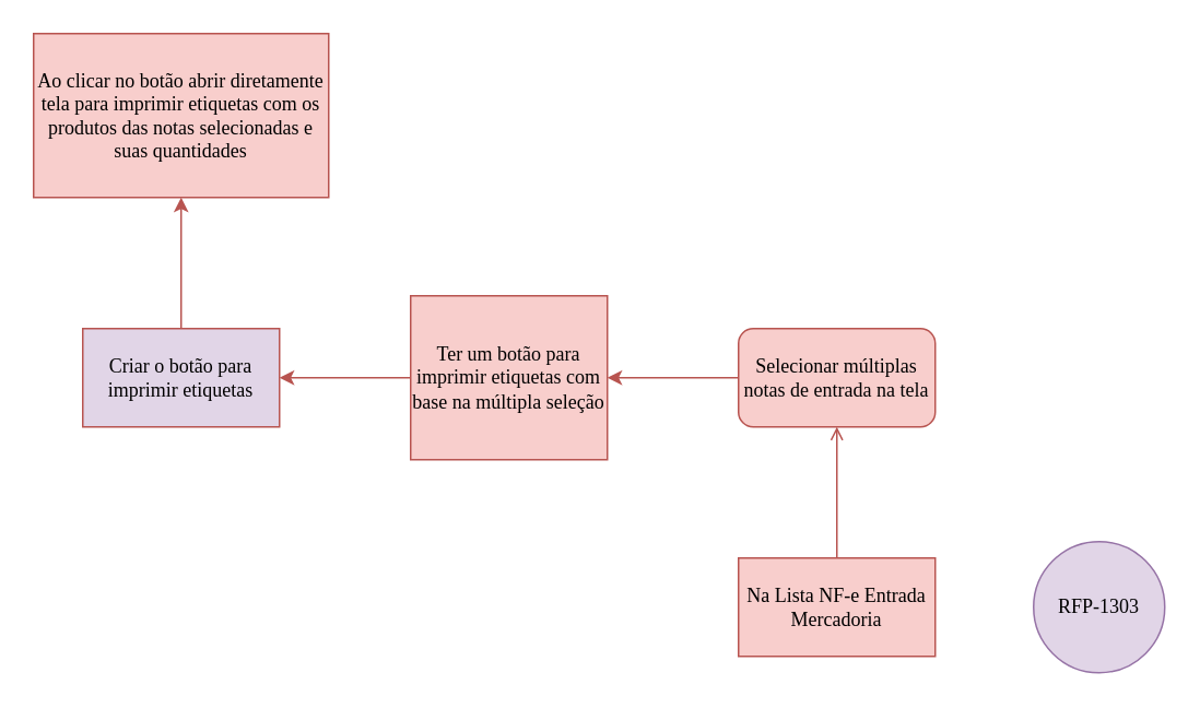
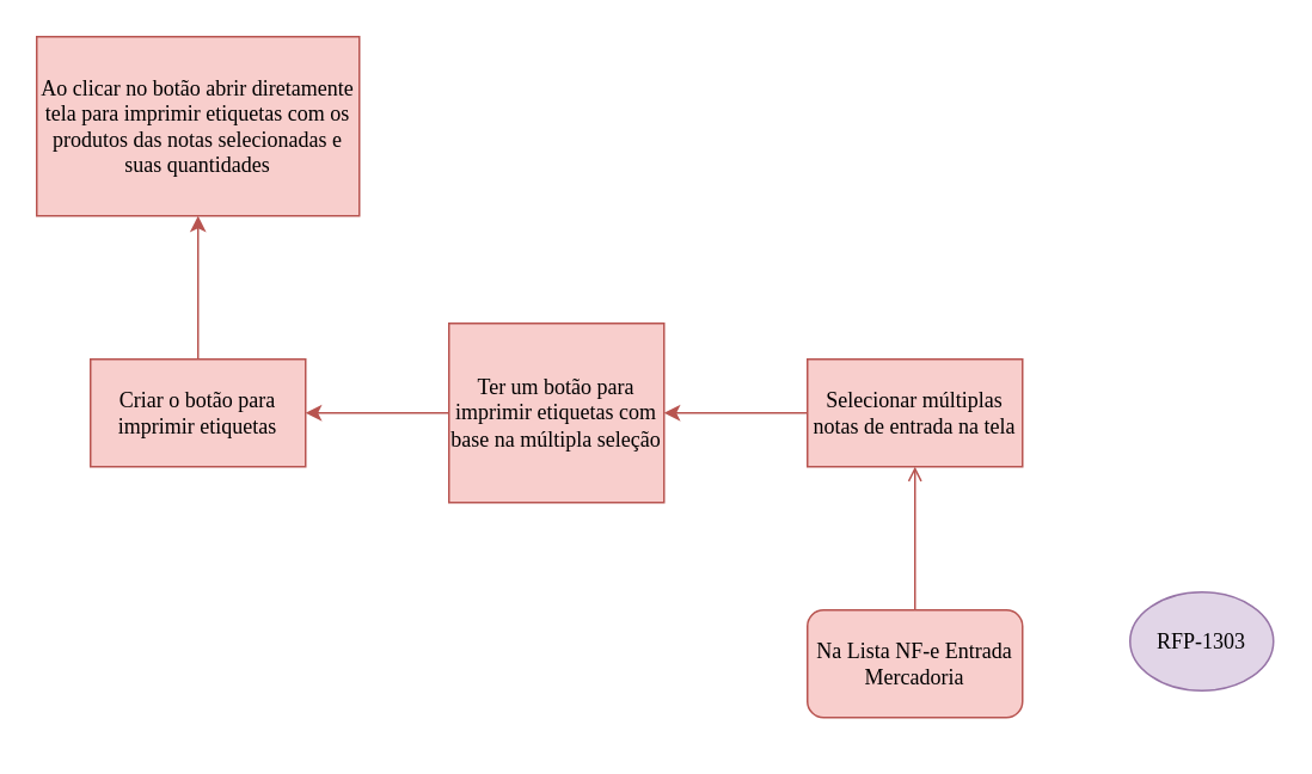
  <mxCell id="0" />
  <mxCell id="1" parent="0" />
- <mxCell id="2" value="RFP-1303" style="ellipse;whiteSpace=wrap;html=1;aspect=fixed;fontFamily=Lucida Console;fillColor=#e1d5e7;strokeColor=#9673a6;" vertex="1" parent="1"><mxGeometry x="630" y="330" width="80" height="80" as="geometry" /></mxCell>
+ <mxCell id="2" value="RFP-1303" style="ellipse;whiteSpace=wrap;html=1;aspect=fixed;fontFamily=Lucida Console;fillColor=#e1d5e7;strokeColor=#9673a6;" vertex="1" parent="1"><mxGeometry x="630" y="330" width="80" height="55" as="geometry" /></mxCell>
  <mxCell id="3" value="" style="edgeStyle=orthogonalEdgeStyle;rounded=0;orthogonalLoop=1;jettySize=auto;html=1;fillColor=#f8cecc;strokeColor=#b85450;endArrow=open;" edge="1" parent="1" source="4" target="6"><mxGeometry relative="1" as="geometry" /></mxCell>
- <mxCell id="4" value="Na Lista NF-e Entrada Mercadoria" style="whiteSpace=wrap;html=1;fontFamily=Lucida Console;fillColor=#f8cecc;strokeColor=#b85450;" vertex="1" parent="1"><mxGeometry x="450" y="340" width="120" height="60" as="geometry" /></mxCell>
+ <mxCell id="4" value="Na Lista NF-e Entrada Mercadoria" style="whiteSpace=wrap;html=1;fontFamily=Lucida Console;fillColor=#f8cecc;strokeColor=#b85450;rounded=1;" vertex="1" parent="1"><mxGeometry x="450" y="340" width="120" height="60" as="geometry" /></mxCell>
  <mxCell id="5" value="" style="edgeStyle=orthogonalEdgeStyle;rounded=0;orthogonalLoop=1;jettySize=auto;html=1;fillColor=#f8cecc;strokeColor=#b85450;" edge="1" parent="1" source="6" target="8"><mxGeometry relative="1" as="geometry" /></mxCell>
- <mxCell id="6" value="Selecionar múltiplas notas de entrada na tela" style="whiteSpace=wrap;html=1;fontFamily=Lucida Console;fillColor=#f8cecc;strokeColor=#b85450;rounded=1;" vertex="1" parent="1"><mxGeometry x="450" y="200" width="120" height="60" as="geometry" /></mxCell>
+ <mxCell id="6" value="Selecionar múltiplas notas de entrada na tela" style="whiteSpace=wrap;html=1;fontFamily=Lucida Console;fillColor=#f8cecc;strokeColor=#b85450;" vertex="1" parent="1"><mxGeometry x="450" y="200" width="120" height="60" as="geometry" /></mxCell>
  <mxCell id="7" value="" style="edgeStyle=orthogonalEdgeStyle;rounded=0;orthogonalLoop=1;jettySize=auto;html=1;fillColor=#f8cecc;strokeColor=#b85450;" edge="1" parent="1" source="8" target="10"><mxGeometry relative="1" as="geometry" /></mxCell>
  <mxCell id="8" value="Ter um botão para imprimir etiquetas com base na múltipla seleção" style="whiteSpace=wrap;html=1;fontFamily=Lucida Console;fillColor=#f8cecc;strokeColor=#b85450;" vertex="1" parent="1"><mxGeometry x="250" y="180" width="120" height="100" as="geometry" /></mxCell>
  <mxCell id="9" value="" style="edgeStyle=orthogonalEdgeStyle;rounded=0;orthogonalLoop=1;jettySize=auto;html=1;fillColor=#f8cecc;strokeColor=#b85450;" edge="1" parent="1" source="10" target="11"><mxGeometry relative="1" as="geometry" /></mxCell>
- <mxCell id="10" value="Criar o botão para imprimir etiquetas" style="whiteSpace=wrap;html=1;fillColor=#e1d5e7;strokeColor=#b85450;fontFamily=Lucida Console;" vertex="1" parent="1"><mxGeometry x="50" y="200" width="120" height="60" as="geometry" /></mxCell>
+ <mxCell id="10" value="Criar o botão para imprimir etiquetas" style="whiteSpace=wrap;html=1;fillColor=#f8cecc;strokeColor=#b85450;fontFamily=Lucida Console;" vertex="1" parent="1"><mxGeometry x="50" y="200" width="120" height="60" as="geometry" /></mxCell>
  <mxCell id="11" value="Ao clicar no botão abrir diretamente tela para imprimir etiquetas com os produtos das notas selecionadas e suas quantidades" style="whiteSpace=wrap;html=1;labelBackgroundColor=none;labelBorderColor=none;fontFamily=Lucida Console;fillColor=#f8cecc;strokeColor=#b85450;" vertex="1" parent="1"><mxGeometry x="20" y="20" width="180" height="100" as="geometry" /></mxCell>
